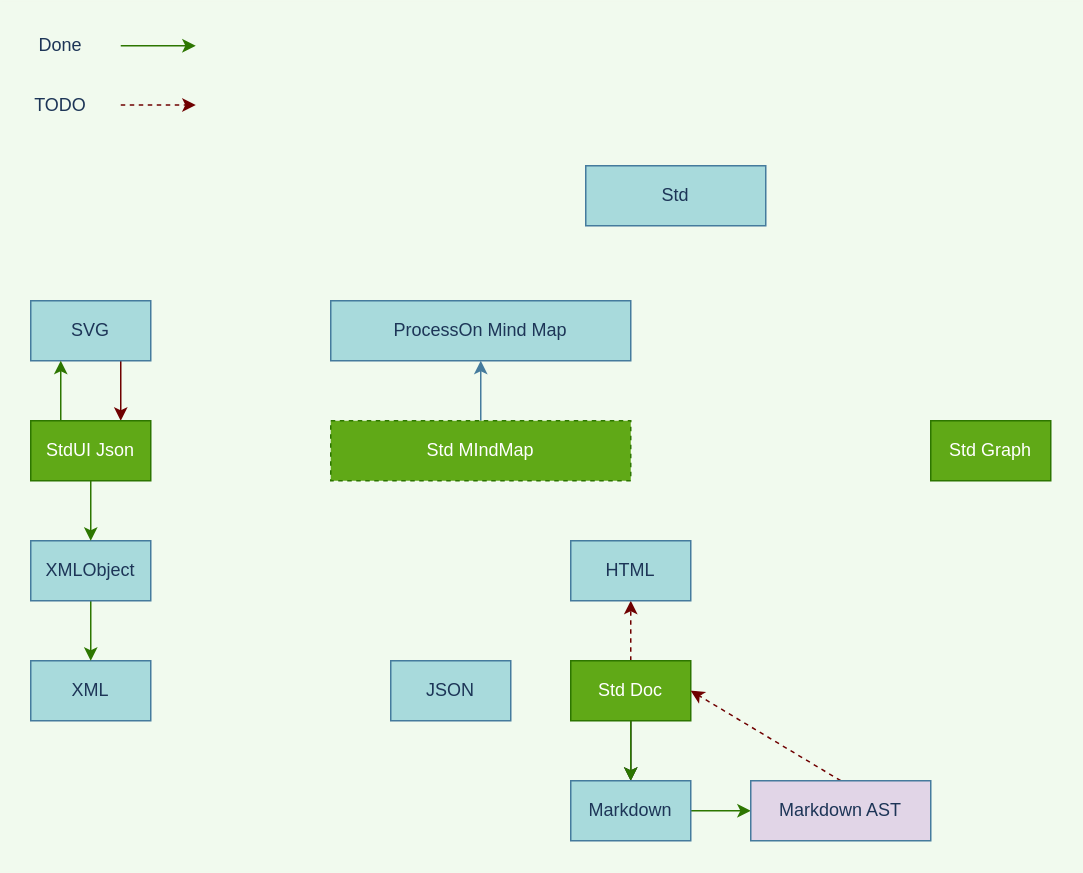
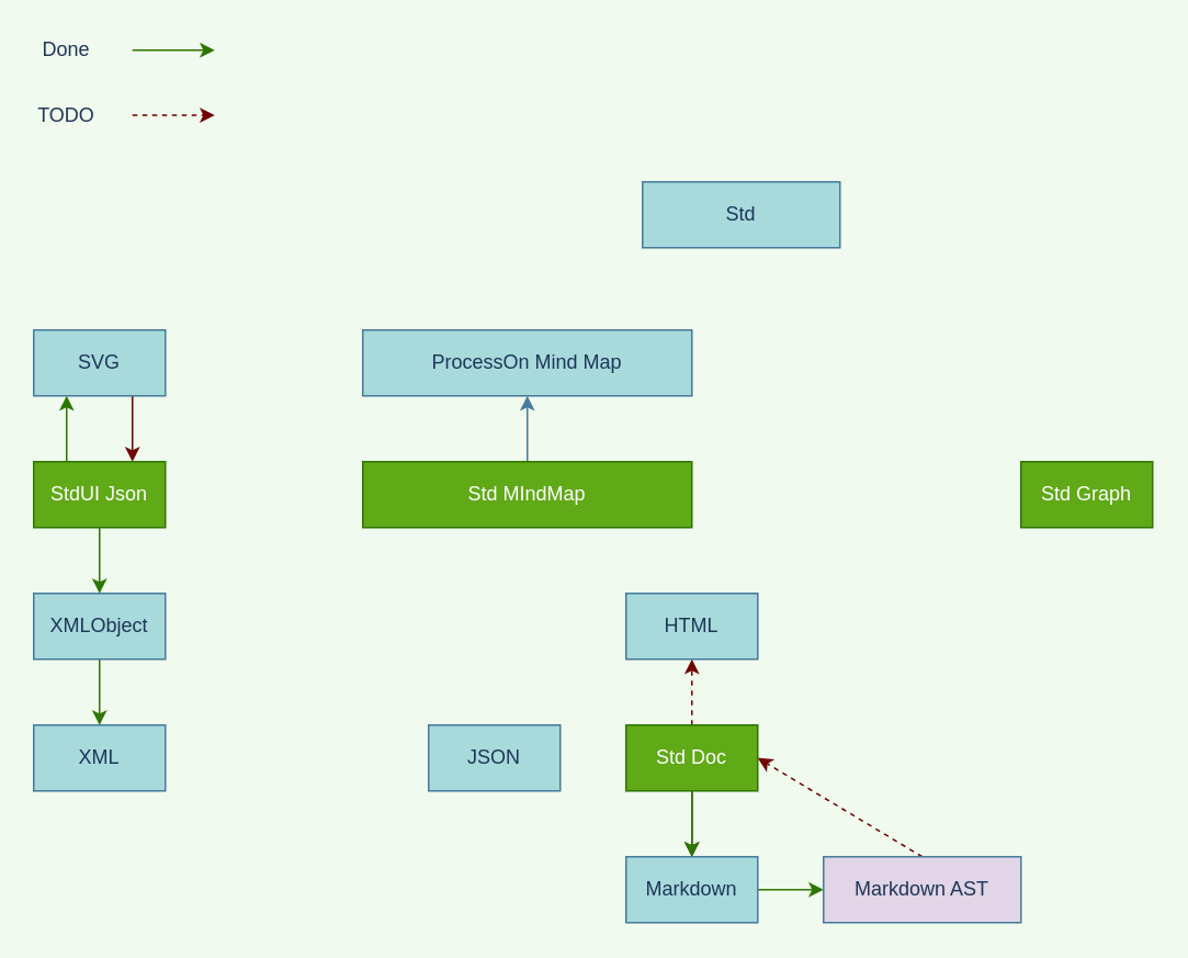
  <mxCell id="0" />
  <mxCell id="1" parent="0" />
  <mxCell id="2" value="XML" style="whiteSpace=wrap;html=1;fillColor=#A8DADC;strokeColor=#457B9D;fontColor=#1D3557;" parent="1" vertex="1"><mxGeometry x="20" y="440" width="80" height="40" as="geometry" /></mxCell>
  <mxCell id="3" value="Std" style="whiteSpace=wrap;html=1;fillColor=#A8DADC;strokeColor=#457B9D;fontColor=#1D3557;" parent="1" vertex="1"><mxGeometry x="390" y="110" width="120" height="40" as="geometry" /></mxCell>
  <mxCell id="4" style="edgeStyle=orthogonalEdgeStyle;orthogonalLoop=1;jettySize=auto;html=1;exitX=0.5;exitY=1;exitDx=0;exitDy=0;entryX=0.5;entryY=0;entryDx=0;entryDy=0;labelBackgroundColor=#F1FAEE;strokeColor=#2D7600;fontColor=#1D3557;fillColor=#60a917;" parent="1" source="5" target="2" edge="1"><mxGeometry relative="1" as="geometry" /></mxCell>
  <mxCell id="5" value="XMLObject" style="whiteSpace=wrap;html=1;fillColor=#A8DADC;strokeColor=#457B9D;fontColor=#1D3557;" parent="1" vertex="1"><mxGeometry x="20" y="360" width="80" height="40" as="geometry" /></mxCell>
  <mxCell id="6" style="edgeStyle=orthogonalEdgeStyle;rounded=1;orthogonalLoop=1;jettySize=auto;html=1;entryX=0.75;entryY=0;entryDx=0;entryDy=0;fontColor=#1D3557;fillColor=#a20025;strokeColor=#6F0000;exitX=0.75;exitY=1;exitDx=0;exitDy=0;" parent="1" source="7" target="10" edge="1"><mxGeometry relative="1" as="geometry"><mxPoint x="70" y="160" as="sourcePoint" /></mxGeometry></mxCell>
  <mxCell id="7" value="SVG" style="whiteSpace=wrap;html=1;fillColor=#A8DADC;strokeColor=#457B9D;fontColor=#1D3557;" parent="1" vertex="1"><mxGeometry x="20" y="200" width="80" height="40" as="geometry" /></mxCell>
  <mxCell id="8" style="edgeStyle=orthogonalEdgeStyle;rounded=1;orthogonalLoop=1;jettySize=auto;html=1;exitX=0.25;exitY=0;exitDx=0;exitDy=0;entryX=0.25;entryY=1;entryDx=0;entryDy=0;fontColor=#1D3557;strokeColor=#2D7600;fillColor=#60a917;" parent="1" source="10" target="7" edge="1"><mxGeometry relative="1" as="geometry" /></mxCell>
  <mxCell id="9" style="edgeStyle=orthogonalEdgeStyle;rounded=1;orthogonalLoop=1;jettySize=auto;html=1;exitX=0.5;exitY=1;exitDx=0;exitDy=0;fontColor=#1D3557;strokeColor=#2D7600;fillColor=#60a917;" parent="1" source="10" target="5" edge="1"><mxGeometry relative="1" as="geometry" /></mxCell>
  <mxCell id="10" value="StdUI Json" style="whiteSpace=wrap;html=1;fillColor=#60a917;strokeColor=#2D7600;fontColor=#ffffff;" parent="1" vertex="1"><mxGeometry x="20" y="280" width="80" height="40" as="geometry" /></mxCell>
  <mxCell id="11" value="" style="endArrow=classic;html=1;fontColor=#1D3557;strokeColor=#2D7600;fillColor=#60a917;" parent="1" edge="1"><mxGeometry width="50" height="50" relative="1" as="geometry"><mxPoint x="80" y="30" as="sourcePoint" /><mxPoint x="130" y="30" as="targetPoint" /></mxGeometry></mxCell>
  <mxCell id="12" value="Done" style="text;html=1;strokeColor=none;fillColor=none;align=center;verticalAlign=middle;whiteSpace=wrap;rounded=0;fontColor=#1D3557;" parent="1" vertex="1"><mxGeometry x="20" y="20" width="40" height="20" as="geometry" /></mxCell>
  <mxCell id="13" value="TODO" style="text;html=1;strokeColor=none;fillColor=none;align=center;verticalAlign=middle;whiteSpace=wrap;rounded=0;fontColor=#1D3557;" parent="1" vertex="1"><mxGeometry x="20" y="60" width="40" height="20" as="geometry" /></mxCell>
  <mxCell id="14" value="" style="endArrow=classic;html=1;fontColor=#1D3557;strokeColor=#6F0000;fillColor=#a20025;dashed=1;" parent="1" edge="1"><mxGeometry width="50" height="50" relative="1" as="geometry"><mxPoint x="80" y="69.5" as="sourcePoint" /><mxPoint x="130" y="69.5" as="targetPoint" /></mxGeometry></mxCell>
  <mxCell id="15" style="edgeStyle=orthogonalEdgeStyle;rounded=1;orthogonalLoop=1;jettySize=auto;html=1;exitX=0.5;exitY=0;exitDx=0;exitDy=0;entryX=0.5;entryY=1;entryDx=0;entryDy=0;fontColor=#1D3557;strokeColor=#457B9D;fillColor=#A8DADC;" parent="1" source="16" target="17" edge="1"><mxGeometry relative="1" as="geometry" /></mxCell>
- <mxCell id="16" value="Std MIndMap" style="whiteSpace=wrap;html=1;fillColor=#60a917;strokeColor=#2D7600;fontColor=#ffffff;dashed=1;" parent="1" vertex="1"><mxGeometry x="220" y="280" width="200" height="40" as="geometry" /></mxCell>
+ <mxCell id="16" value="Std MIndMap" style="whiteSpace=wrap;html=1;fillColor=#60a917;strokeColor=#2D7600;fontColor=#ffffff;" parent="1" vertex="1"><mxGeometry x="220" y="280" width="200" height="40" as="geometry" /></mxCell>
  <mxCell id="17" value="ProcessOn Mind Map" style="whiteSpace=wrap;html=1;fillColor=#A8DADC;strokeColor=#457B9D;fontColor=#1D3557;" parent="1" vertex="1"><mxGeometry x="220" y="200" width="200" height="40" as="geometry" /></mxCell>
  <mxCell id="18" style="edgeStyle=orthogonalEdgeStyle;rounded=0;orthogonalLoop=1;jettySize=auto;html=1;exitX=0.5;exitY=1;exitDx=0;exitDy=0;entryX=0.5;entryY=0;entryDx=0;entryDy=0;" edge="1" parent="1" source="21" target="24"><mxGeometry relative="1" as="geometry" /></mxCell>
  <mxCell id="19" style="edgeStyle=orthogonalEdgeStyle;rounded=0;orthogonalLoop=1;jettySize=auto;html=1;exitX=0.5;exitY=1;exitDx=0;exitDy=0;entryX=0.5;entryY=0;entryDx=0;entryDy=0;fillColor=#60a917;strokeColor=#2D7600;" edge="1" parent="1" source="21" target="24"><mxGeometry relative="1" as="geometry" /></mxCell>
  <mxCell id="20" style="edgeStyle=none;rounded=0;orthogonalLoop=1;jettySize=auto;html=1;exitX=0.5;exitY=0;exitDx=0;exitDy=0;entryX=0.5;entryY=1;entryDx=0;entryDy=0;fillColor=#a20025;strokeColor=#6F0000;dashed=1;" edge="1" parent="1" source="21" target="28"><mxGeometry relative="1" as="geometry" /></mxCell>
  <mxCell id="21" value="Std Doc" style="whiteSpace=wrap;html=1;fillColor=#60a917;strokeColor=#2D7600;fontColor=#ffffff;" vertex="1" parent="1"><mxGeometry x="380" y="440" width="80" height="40" as="geometry" /></mxCell>
  <mxCell id="22" value="Std Graph" style="whiteSpace=wrap;html=1;fillColor=#60a917;strokeColor=#2D7600;fontColor=#ffffff;" vertex="1" parent="1"><mxGeometry x="620" y="280" width="80" height="40" as="geometry" /></mxCell>
  <mxCell id="23" style="edgeStyle=orthogonalEdgeStyle;rounded=0;orthogonalLoop=1;jettySize=auto;html=1;exitX=1;exitY=0.5;exitDx=0;exitDy=0;entryX=0;entryY=0.5;entryDx=0;entryDy=0;fillColor=#60a917;strokeColor=#2D7600;" edge="1" parent="1" source="24" target="26"><mxGeometry relative="1" as="geometry" /></mxCell>
  <mxCell id="24" value="Markdown" style="whiteSpace=wrap;html=1;fillColor=#A8DADC;strokeColor=#457B9D;fontColor=#1D3557;" vertex="1" parent="1"><mxGeometry x="380" y="520" width="80" height="40" as="geometry" /></mxCell>
  <mxCell id="25" style="rounded=0;orthogonalLoop=1;jettySize=auto;html=1;exitX=0.5;exitY=0;exitDx=0;exitDy=0;entryX=1;entryY=0.5;entryDx=0;entryDy=0;fillColor=#a20025;strokeColor=#6F0000;dashed=1;" edge="1" parent="1" source="26" target="21"><mxGeometry relative="1" as="geometry" /></mxCell>
  <mxCell id="26" value="Markdown AST" style="whiteSpace=wrap;html=1;fillColor=#e1d5e7;strokeColor=#457B9D;fontColor=#1D3557;" vertex="1" parent="1"><mxGeometry x="500" y="520" width="120" height="40" as="geometry" /></mxCell>
  <mxCell id="27" value="JSON" style="whiteSpace=wrap;html=1;fillColor=#A8DADC;strokeColor=#457B9D;fontColor=#1D3557;" vertex="1" parent="1"><mxGeometry x="260" y="440" width="80" height="40" as="geometry" /></mxCell>
  <mxCell id="28" value="HTML" style="whiteSpace=wrap;html=1;fillColor=#A8DADC;strokeColor=#457B9D;fontColor=#1D3557;" vertex="1" parent="1"><mxGeometry x="380" y="360" width="80" height="40" as="geometry" /></mxCell>
